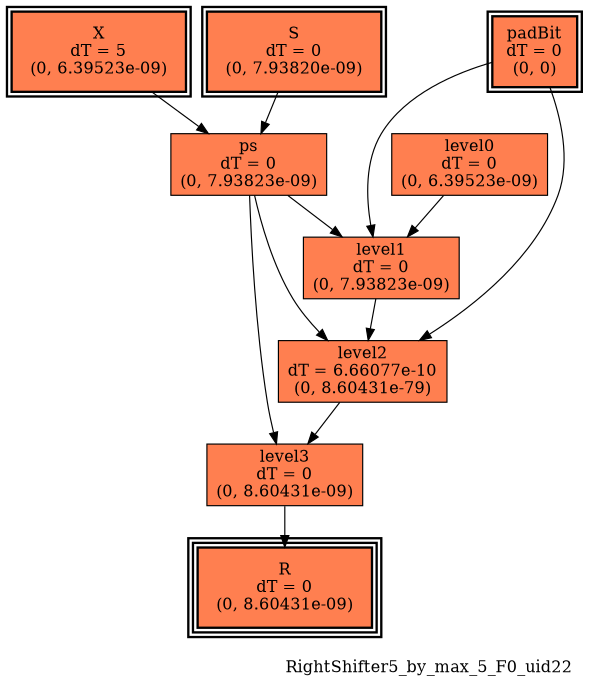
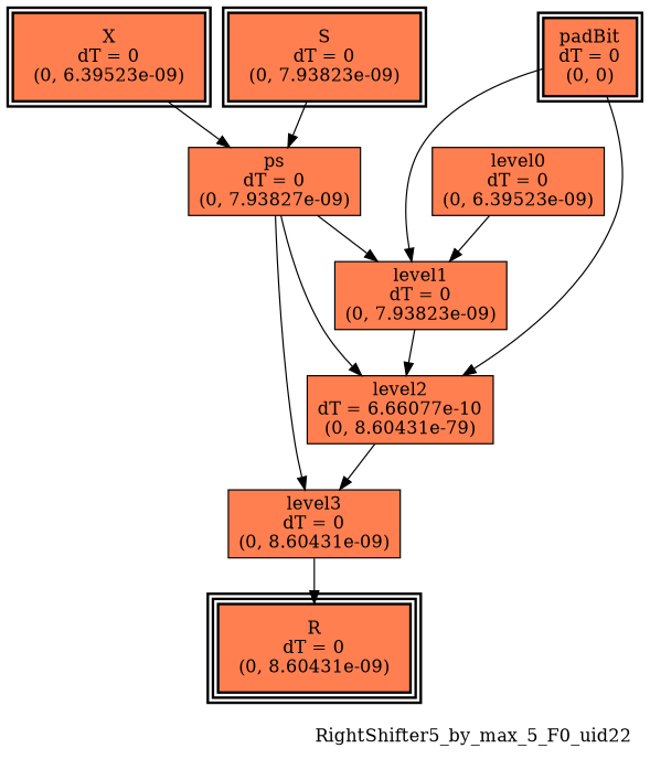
  digraph {
    label=RightShifter5_by_max_5_F0_uid22
    labeljust=right
    labelloc=bottom
    nodesep=0.25
    ranksep=0.5
    node [color=black fillcolor=coral peripheries=1 shape=box style=filled]
    edge [arrowhead=normal arrowsize=1.0 arrowtail=normal color=black dir=forward]
-   n1 [label="X\ndT = 5\n(0, 6.39523e-09)" peripheries=2 style="bold, filled"]
-   n2 [label="S\ndT = 0\n(0, 7.93820e-09)" peripheries=2 style="bold, filled"]
+   n1 [label="X\ndT = 0\n(0, 6.39523e-09)" peripheries=2 style="bold, filled"]
+   n2 [label="S\ndT = 0\n(0, 7.93823e-09)" peripheries=2 style="bold, filled"]
    n3 [label="padBit\ndT = 0\n(0, 0)" peripheries=2 style="bold, filled"]
    n4 [label="R\ndT = 0\n(0, 8.60431e-09)" peripheries=3 style="bold, filled"]
-   n5 [label="ps\ndT = 0\n(0, 7.93823e-09)"]
+   n5 [label="ps\ndT = 0\n(0, 7.93827e-09)"]
    n6 [label="level1\ndT = 0\n(0, 7.93823e-09)"]
    n7 [label="level2\ndT = 6.66077e-10\n(0, 8.60431e-79)"]
    n8 [label="level0\ndT = 0\n(0, 6.39523e-09)"]
    n9 [label="level3\ndT = 0\n(0, 8.60431e-09)"]
    subgraph sub_1 {
      rank=same
      n1
      n2
      n3
    }
    subgraph sub_2 {
      rank=same
      n4
    }
    n1 -> n5
    n2 -> n5
    n3 -> n6
    n3 -> n7
    n5 -> n6
    n5 -> n7
    n5 -> n9
    n6 -> n7
    n7 -> n9
    n8 -> n6
    n9 -> n4
  }
